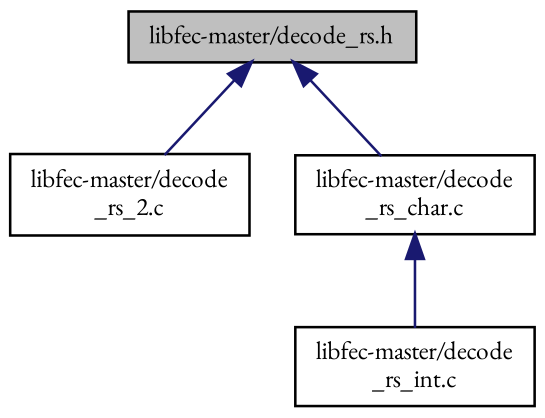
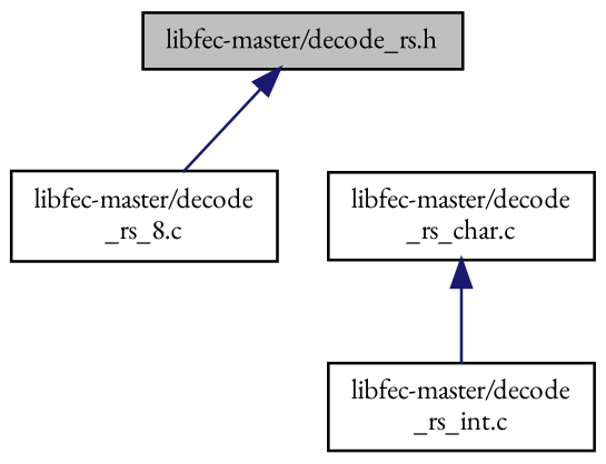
  digraph {
    fontname="EB Garamond"
    node [color=black fillcolor=white fontname="EB Garamond" fontsize=10 shape=record style=filled]
    edge [color=midnightblue dir=back fontname="EB Garamond" fontsize=10 labelfontname=Helvetica labelfontsize=10 style=solid]
    n1 [fillcolor=grey75 fontcolor=black height=0.2 label="libfec-master/decode_rs.h" width=0.4]
-   n2 [height=0.2 label="libfec-master/decode\l_rs_2.c" width=0.4]
+   n2 [height=0.2 label="libfec-master/decode\l_rs_8.c" width=0.4]
    n3 [height=0.2 label="libfec-master/decode\l_rs_char.c" width=0.4]
    n4 [height=0.2 label="libfec-master/decode\l_rs_int.c" width=0.4]
    n1 -> n2
-   n1 -> n3
    n3 -> n4
  }
